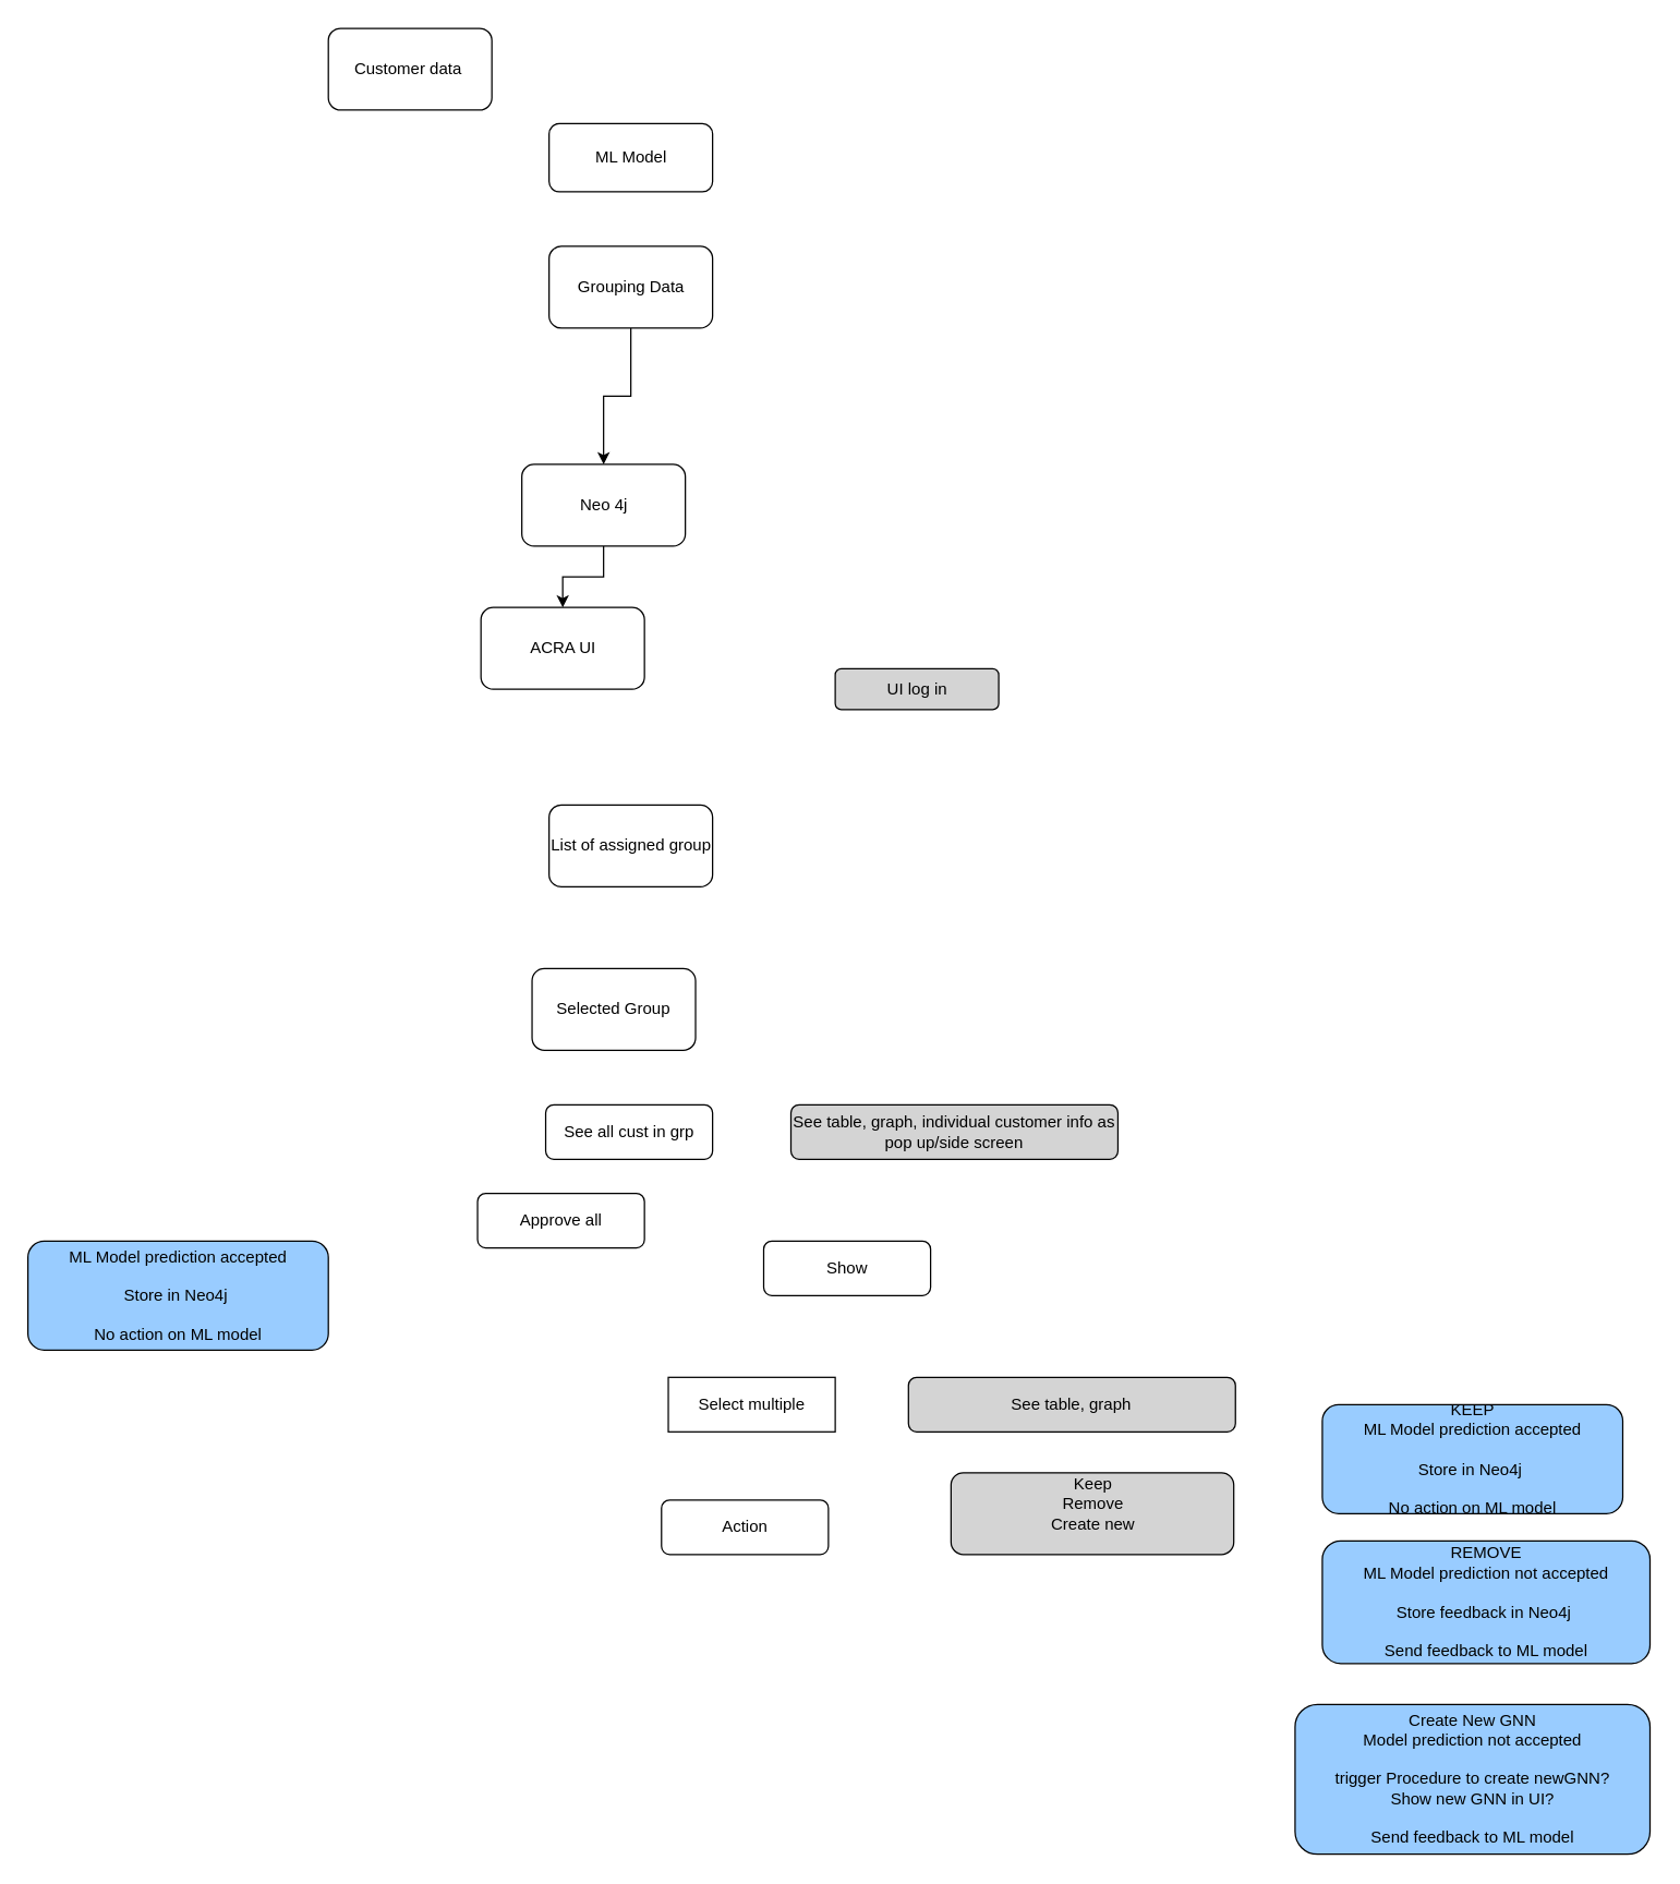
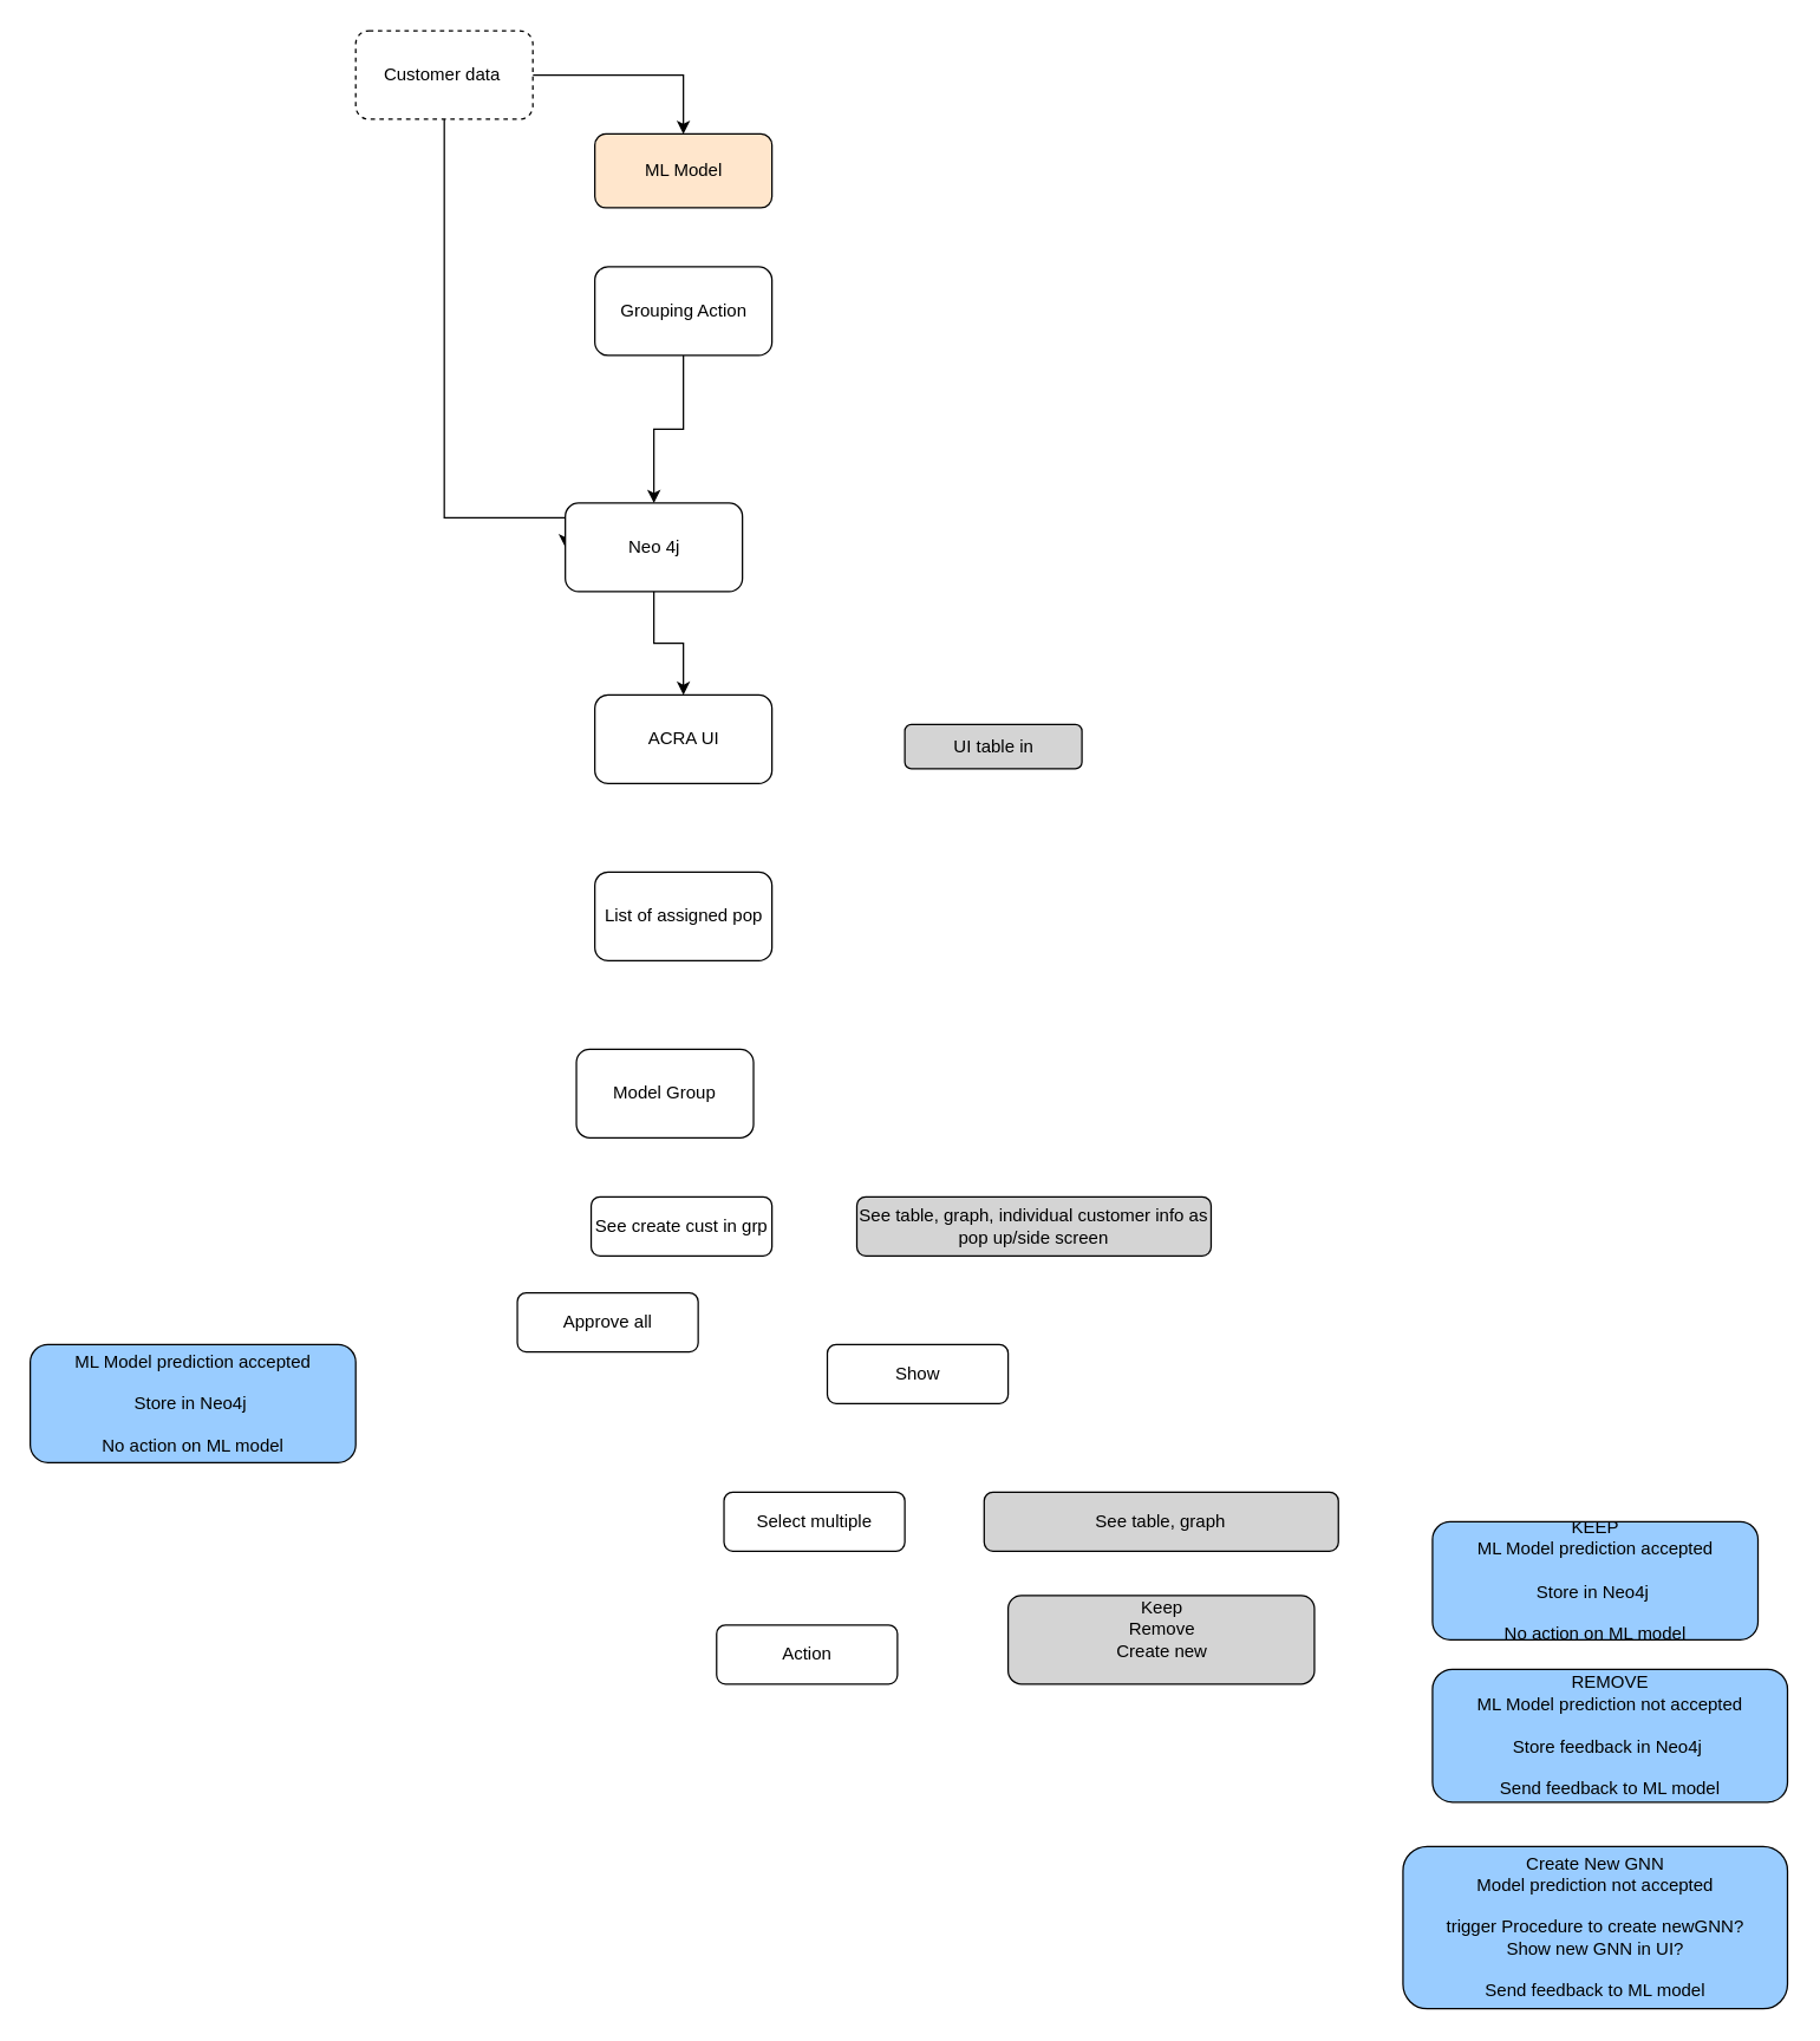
  <mxCell id="0" />
  <mxCell id="1" parent="0" />
- <mxCell id="4" value="Customer data&amp;nbsp;" style="rounded=1;whiteSpace=wrap;html=1;" vertex="1" parent="1"><mxGeometry x="240.5" y="20" width="120" height="60" as="geometry" /></mxCell>
+ <mxCell id="2" style="edgeStyle=orthogonalEdgeStyle;rounded=0;orthogonalLoop=1;jettySize=auto;html=1;entryX=0.5;entryY=0;entryDx=0;entryDy=0;" edge="1" parent="1" source="4" target="25"><mxGeometry relative="1" as="geometry" /></mxCell>
+ <mxCell id="3" style="edgeStyle=orthogonalEdgeStyle;rounded=0;orthogonalLoop=1;jettySize=auto;html=1;entryX=0;entryY=0.5;entryDx=0;entryDy=0;" edge="1" parent="1" source="4" target="8"><mxGeometry relative="1" as="geometry"><mxPoint x="440" y="310" as="targetPoint" /><Array as="points"><mxPoint x="301" y="350" /></Array></mxGeometry></mxCell>
+ <mxCell id="4" value="Customer data&amp;nbsp;" style="rounded=1;whiteSpace=wrap;html=1;dashed=1;" vertex="1" parent="1"><mxGeometry x="240.5" y="20" width="120" height="60" as="geometry" /></mxCell>
  <mxCell id="5" style="edgeStyle=orthogonalEdgeStyle;rounded=0;orthogonalLoop=1;jettySize=auto;html=1;entryX=0.5;entryY=0;entryDx=0;entryDy=0;" edge="1" parent="1" source="6" target="8"><mxGeometry relative="1" as="geometry" /></mxCell>
- <mxCell id="6" value="Grouping Data" style="rounded=1;whiteSpace=wrap;html=1;" vertex="1" parent="1"><mxGeometry x="402.5" y="180" width="120" height="60" as="geometry" /></mxCell>
+ <mxCell id="6" value="Grouping Action" style="rounded=1;whiteSpace=wrap;html=1;" vertex="1" parent="1"><mxGeometry x="402.5" y="180" width="120" height="60" as="geometry" /></mxCell>
  <mxCell id="7" style="edgeStyle=orthogonalEdgeStyle;rounded=0;orthogonalLoop=1;jettySize=auto;html=1;" edge="1" parent="1" source="8" target="9"><mxGeometry relative="1" as="geometry" /></mxCell>
  <mxCell id="8" value="Neo 4j" style="rounded=1;whiteSpace=wrap;html=1;" vertex="1" parent="1"><mxGeometry x="382.5" y="340" width="120" height="60" as="geometry" /></mxCell>
- <mxCell id="9" value="ACRA UI" style="rounded=1;whiteSpace=wrap;html=1;" vertex="1" parent="1"><mxGeometry x="352.5" y="445" width="120" height="60" as="geometry" /></mxCell>
- <mxCell id="10" value="UI log in" style="rounded=1;whiteSpace=wrap;html=1;fillColor=#D4D4D4;" vertex="1" parent="1"><mxGeometry x="612.5" y="490" width="120" height="30" as="geometry" /></mxCell>
- <mxCell id="11" value="List of assigned group" style="rounded=1;whiteSpace=wrap;html=1;" vertex="1" parent="1"><mxGeometry x="402.5" y="590" width="120" height="60" as="geometry" /></mxCell>
- <mxCell id="12" value="Selected Group" style="rounded=1;whiteSpace=wrap;html=1;" vertex="1" parent="1"><mxGeometry x="390" y="710" width="120" height="60" as="geometry" /></mxCell>
- <mxCell id="13" value="See all cust in grp" style="rounded=1;whiteSpace=wrap;html=1;" vertex="1" parent="1"><mxGeometry x="400" y="810" width="122.5" height="40" as="geometry" /></mxCell>
+ <mxCell id="9" value="ACRA UI" style="rounded=1;whiteSpace=wrap;html=1;" vertex="1" parent="1"><mxGeometry x="402.5" y="470" width="120" height="60" as="geometry" /></mxCell>
+ <mxCell id="10" value="UI table in" style="rounded=1;whiteSpace=wrap;html=1;fillColor=#D4D4D4;" vertex="1" parent="1"><mxGeometry x="612.5" y="490" width="120" height="30" as="geometry" /></mxCell>
+ <mxCell id="11" value="List of assigned pop" style="rounded=1;whiteSpace=wrap;html=1;" vertex="1" parent="1"><mxGeometry x="402.5" y="590" width="120" height="60" as="geometry" /></mxCell>
+ <mxCell id="12" value="Model Group" style="rounded=1;whiteSpace=wrap;html=1;" vertex="1" parent="1"><mxGeometry x="390" y="710" width="120" height="60" as="geometry" /></mxCell>
+ <mxCell id="13" value="See create cust in grp" style="rounded=1;whiteSpace=wrap;html=1;" vertex="1" parent="1"><mxGeometry x="400" y="810" width="122.5" height="40" as="geometry" /></mxCell>
  <mxCell id="14" value="Approve all" style="rounded=1;whiteSpace=wrap;html=1;" vertex="1" parent="1"><mxGeometry x="350" y="875" width="122.5" height="40" as="geometry" /></mxCell>
  <mxCell id="15" value="Show" style="rounded=1;whiteSpace=wrap;html=1;" vertex="1" parent="1"><mxGeometry x="560" y="910" width="122.5" height="40" as="geometry" /></mxCell>
- <mxCell id="16" value="Select multiple" style="whiteSpace=wrap;html=1;rounded=0;" vertex="1" parent="1"><mxGeometry x="490" y="1010" width="122.5" height="40" as="geometry" /></mxCell>
+ <mxCell id="16" value="Select multiple" style="rounded=1;whiteSpace=wrap;html=1;" vertex="1" parent="1"><mxGeometry x="490" y="1010" width="122.5" height="40" as="geometry" /></mxCell>
  <mxCell id="17" value="See table, graph, individual customer info as pop up/side screen" style="rounded=1;whiteSpace=wrap;html=1;fillColor=#D4D4D4;" vertex="1" parent="1"><mxGeometry x="580" y="810" width="240" height="40" as="geometry" /></mxCell>
  <mxCell id="18" value="Action" style="rounded=1;whiteSpace=wrap;html=1;" vertex="1" parent="1"><mxGeometry x="485" y="1100" width="122.5" height="40" as="geometry" /></mxCell>
- <mxCell id="19" value="Keep&lt;br&gt;Remove&lt;br&gt;Create new&lt;div&gt;&lt;br/&gt;&lt;/div&gt;" style="rounded=1;whiteSpace=wrap;html=1;fillColor=#D4D4D4;" vertex="1" parent="1"><mxGeometry x="697.5" y="1080" width="207.5" height="60" as="geometry" /></mxCell>
+ <mxCell id="19" value="Keep&lt;br&gt;Remove&lt;br&gt;Create new&lt;div&gt;&lt;br/&gt;&lt;/div&gt;" style="rounded=1;whiteSpace=wrap;html=1;fillColor=#D4D4D4;" vertex="1" parent="1"><mxGeometry x="682.5" y="1080" width="207.5" height="60" as="geometry" /></mxCell>
  <mxCell id="20" value="See table, graph" style="rounded=1;whiteSpace=wrap;html=1;fillColor=#D4D4D4;" vertex="1" parent="1"><mxGeometry x="666.25" y="1010" width="240" height="40" as="geometry" /></mxCell>
  <mxCell id="21" value="ML Model prediction accepted&lt;br&gt;&lt;br&gt;Store in Neo4j&amp;nbsp;&lt;br&gt;&lt;br&gt;No action on ML model" style="rounded=1;whiteSpace=wrap;html=1;fillColor=#99CCFF;" vertex="1" parent="1"><mxGeometry x="20" y="910" width="220.5" height="80" as="geometry" /></mxCell>
  <mxCell id="22" value="KEEP&lt;br&gt;ML Model prediction accepted&lt;br&gt;&lt;br&gt;Store in Neo4j&amp;nbsp;&lt;br&gt;&lt;br&gt;No action on ML model" style="rounded=1;whiteSpace=wrap;html=1;fillColor=#99CCFF;" vertex="1" parent="1"><mxGeometry x="970" y="1030" width="220.5" height="80" as="geometry" /></mxCell>
  <mxCell id="23" value="REMOVE&lt;br&gt;ML Model prediction not accepted&lt;br&gt;&lt;br&gt;Store feedback in Neo4j&amp;nbsp;&lt;br&gt;&lt;br&gt;Send feedback to ML model" style="rounded=1;whiteSpace=wrap;html=1;fillColor=#99CCFF;" vertex="1" parent="1"><mxGeometry x="970" y="1130" width="240.5" height="90" as="geometry" /></mxCell>
  <mxCell id="24" value="Create New GNN&lt;br&gt;Model prediction not accepted&lt;br&gt;&lt;br&gt;trigger Procedure to create newGNN?&lt;br&gt;Show new GNN in UI?&lt;br&gt;&lt;br&gt;Send feedback to ML model" style="rounded=1;whiteSpace=wrap;html=1;fillColor=#99CCFF;" vertex="1" parent="1"><mxGeometry x="950" y="1250" width="260.5" height="110" as="geometry" /></mxCell>
- <mxCell id="25" value="ML Model" style="rounded=1;whiteSpace=wrap;html=1;" vertex="1" parent="1"><mxGeometry x="402.5" y="90" width="120" height="50" as="geometry" /></mxCell>
+ <mxCell id="25" value="ML Model" style="rounded=1;whiteSpace=wrap;html=1;fillColor=#ffe6cc;" vertex="1" parent="1"><mxGeometry x="402.5" y="90" width="120" height="50" as="geometry" /></mxCell>
